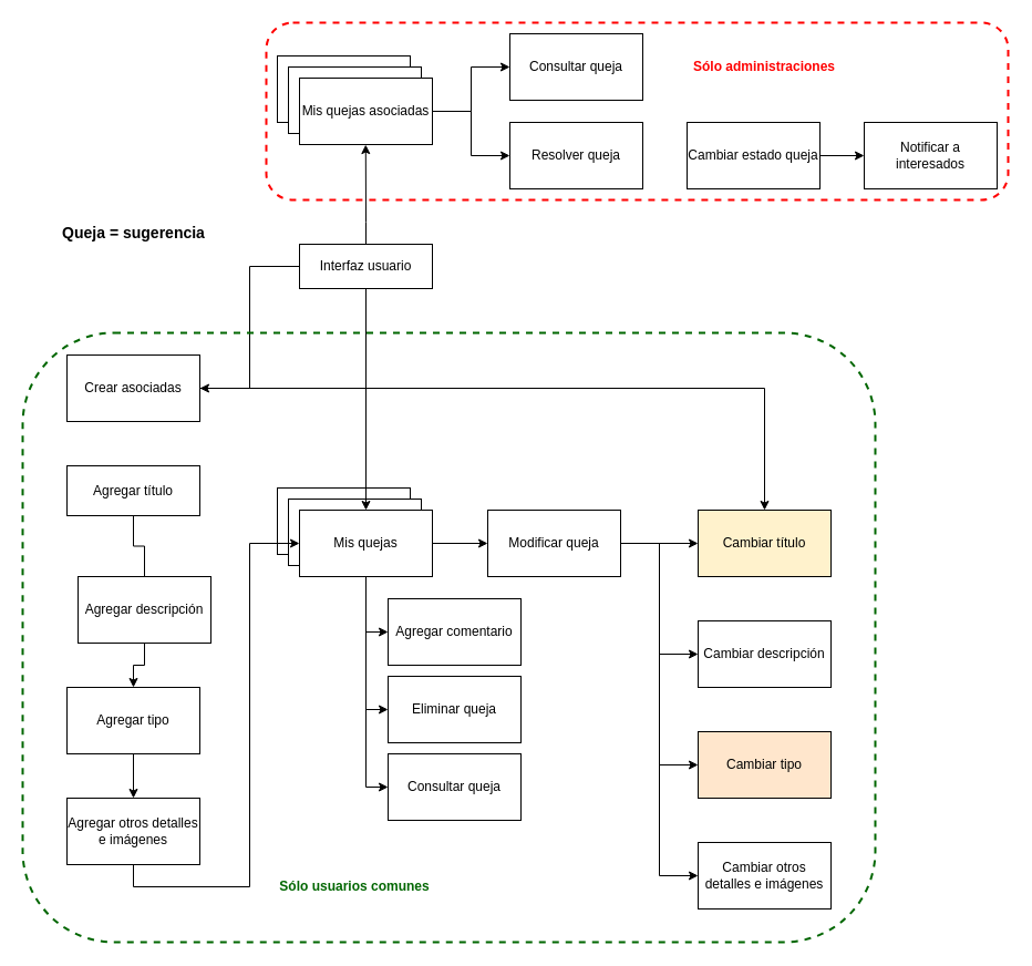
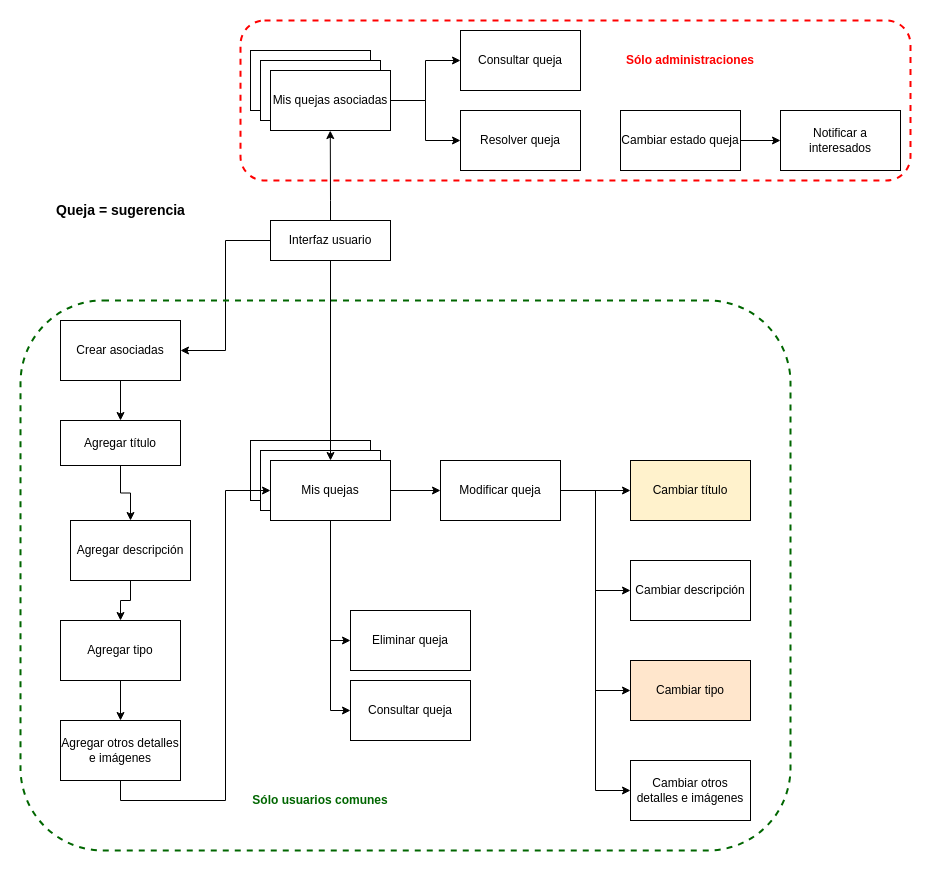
  <mxCell id="0" />
  <mxCell id="1" parent="0" />
- <mxCell id="2" value="" style="edgeStyle=orthogonalEdgeStyle;rounded=0;orthogonalLoop=1;jettySize=auto;html=1;" parent="1" source="3" target="25" edge="1"><mxGeometry relative="1" as="geometry" /></mxCell>
+ <mxCell id="2" value="" style="edgeStyle=orthogonalEdgeStyle;rounded=0;orthogonalLoop=1;jettySize=auto;html=1;" parent="1" source="3" target="7" edge="1"><mxGeometry relative="1" as="geometry" /></mxCell>
  <mxCell id="3" value="Crear asociadas" style="rounded=0;whiteSpace=wrap;html=1;" parent="1" vertex="1"><mxGeometry x="60" y="320" width="120" height="60" as="geometry" /></mxCell>
  <mxCell id="4" value="Queja = sugerencia" style="text;html=1;align=center;verticalAlign=middle;resizable=0;points=[];autosize=1;fontStyle=1;fontSize=14;" parent="1" vertex="1"><mxGeometry x="50" y="200" width="140" height="20" as="geometry" /></mxCell>
  <mxCell id="5" value="Eliminar queja" style="rounded=0;whiteSpace=wrap;html=1;" parent="1" vertex="1"><mxGeometry x="350" y="610" width="120" height="60" as="geometry" /></mxCell>
- <mxCell id="6" value="" style="edgeStyle=orthogonalEdgeStyle;rounded=0;orthogonalLoop=1;jettySize=auto;html=1;endArrow=none;" parent="1" source="7" target="9" edge="1"><mxGeometry relative="1" as="geometry" /></mxCell>
+ <mxCell id="6" value="" style="edgeStyle=orthogonalEdgeStyle;rounded=0;orthogonalLoop=1;jettySize=auto;html=1;" parent="1" source="7" target="9" edge="1"><mxGeometry relative="1" as="geometry" /></mxCell>
  <mxCell id="7" value="Agregar título" style="rounded=0;whiteSpace=wrap;html=1;" parent="1" vertex="1"><mxGeometry x="60" y="420" width="120" height="45" as="geometry" /></mxCell>
  <mxCell id="8" value="" style="edgeStyle=orthogonalEdgeStyle;rounded=0;orthogonalLoop=1;jettySize=auto;html=1;" parent="1" source="9" target="11" edge="1"><mxGeometry relative="1" as="geometry" /></mxCell>
  <mxCell id="9" value="Agregar descripción" style="rounded=0;whiteSpace=wrap;html=1;" parent="1" vertex="1"><mxGeometry x="70" y="520" width="120" height="60" as="geometry" /></mxCell>
  <mxCell id="10" value="" style="edgeStyle=orthogonalEdgeStyle;rounded=0;orthogonalLoop=1;jettySize=auto;html=1;" parent="1" source="11" target="12" edge="1"><mxGeometry relative="1" as="geometry" /></mxCell>
  <mxCell id="11" value="Agregar tipo" style="whiteSpace=wrap;html=1;" parent="1" vertex="1"><mxGeometry x="60" y="620" width="120" height="60" as="geometry" /></mxCell>
  <mxCell id="12" value="Agregar otros detalles e imágenes" style="whiteSpace=wrap;html=1;" parent="1" vertex="1"><mxGeometry x="60" y="720" width="120" height="60" as="geometry" /></mxCell>
  <mxCell id="13" value="" style="rounded=0;whiteSpace=wrap;html=1;" parent="1" vertex="1"><mxGeometry x="250" y="440" width="120" height="60" as="geometry" /></mxCell>
  <mxCell id="14" value="" style="rounded=0;whiteSpace=wrap;html=1;" parent="1" vertex="1"><mxGeometry x="260" y="450" width="120" height="60" as="geometry" /></mxCell>
  <mxCell id="15" value="" style="edgeStyle=orthogonalEdgeStyle;rounded=0;orthogonalLoop=1;jettySize=auto;html=1;" parent="1" source="19" target="24" edge="1"><mxGeometry relative="1" as="geometry" /></mxCell>
- <mxCell id="16" style="edgeStyle=orthogonalEdgeStyle;rounded=0;orthogonalLoop=1;jettySize=auto;html=1;exitX=0.5;exitY=1;exitDx=0;exitDy=0;entryX=0;entryY=0.5;entryDx=0;entryDy=0;" parent="1" source="19" target="34" edge="1"><mxGeometry relative="1" as="geometry" /></mxCell>
  <mxCell id="17" style="edgeStyle=orthogonalEdgeStyle;rounded=0;orthogonalLoop=1;jettySize=auto;html=1;exitX=0.5;exitY=1;exitDx=0;exitDy=0;entryX=0;entryY=0.5;entryDx=0;entryDy=0;" parent="1" source="19" target="5" edge="1"><mxGeometry relative="1" as="geometry" /></mxCell>
  <mxCell id="18" style="edgeStyle=orthogonalEdgeStyle;rounded=0;orthogonalLoop=1;jettySize=auto;html=1;exitX=0.5;exitY=1;exitDx=0;exitDy=0;entryX=0;entryY=0.5;entryDx=0;entryDy=0;" parent="1" source="19" target="40" edge="1"><mxGeometry relative="1" as="geometry" /></mxCell>
  <mxCell id="19" value="Mis quejas" style="whiteSpace=wrap;html=1;" parent="1" vertex="1"><mxGeometry x="270" y="460" width="120" height="60" as="geometry" /></mxCell>
  <mxCell id="20" style="edgeStyle=orthogonalEdgeStyle;rounded=0;orthogonalLoop=1;jettySize=auto;html=1;exitX=1;exitY=0.5;exitDx=0;exitDy=0;entryX=0;entryY=0.5;entryDx=0;entryDy=0;" parent="1" source="24" target="27" edge="1"><mxGeometry relative="1" as="geometry" /></mxCell>
  <mxCell id="21" style="edgeStyle=orthogonalEdgeStyle;rounded=0;orthogonalLoop=1;jettySize=auto;html=1;exitX=1;exitY=0.5;exitDx=0;exitDy=0;entryX=0;entryY=0.5;entryDx=0;entryDy=0;" parent="1" source="24" target="28" edge="1"><mxGeometry relative="1" as="geometry" /></mxCell>
  <mxCell id="22" style="edgeStyle=orthogonalEdgeStyle;rounded=0;orthogonalLoop=1;jettySize=auto;html=1;exitX=1;exitY=0.5;exitDx=0;exitDy=0;entryX=0;entryY=0.5;entryDx=0;entryDy=0;" parent="1" source="24" target="25" edge="1"><mxGeometry relative="1" as="geometry" /></mxCell>
  <mxCell id="23" style="edgeStyle=orthogonalEdgeStyle;rounded=0;orthogonalLoop=1;jettySize=auto;html=1;exitX=1;exitY=0.5;exitDx=0;exitDy=0;entryX=0;entryY=0.5;entryDx=0;entryDy=0;" parent="1" source="24" target="26" edge="1"><mxGeometry relative="1" as="geometry" /></mxCell>
  <mxCell id="24" value="Modificar queja" style="rounded=0;whiteSpace=wrap;html=1;" parent="1" vertex="1"><mxGeometry x="440" y="460" width="120" height="60" as="geometry" /></mxCell>
  <mxCell id="25" value="Cambiar título" style="rounded=0;whiteSpace=wrap;html=1;fillColor=#fff2cc;" parent="1" vertex="1"><mxGeometry x="630" y="460" width="120" height="60" as="geometry" /></mxCell>
  <mxCell id="26" value="Cambiar&amp;nbsp;descripción" style="rounded=0;whiteSpace=wrap;html=1;" parent="1" vertex="1"><mxGeometry x="630" y="560" width="120" height="60" as="geometry" /></mxCell>
  <mxCell id="27" value="Cambiar&amp;nbsp;tipo" style="whiteSpace=wrap;html=1;fillColor=#ffe6cc;" parent="1" vertex="1"><mxGeometry x="630" y="660" width="120" height="60" as="geometry" /></mxCell>
  <mxCell id="28" value="Cambiar&amp;nbsp;otros detalles e imágenes" style="whiteSpace=wrap;html=1;" parent="1" vertex="1"><mxGeometry x="630" y="760" width="120" height="60" as="geometry" /></mxCell>
  <mxCell id="29" style="edgeStyle=orthogonalEdgeStyle;rounded=0;orthogonalLoop=1;jettySize=auto;html=1;exitX=0.5;exitY=1;exitDx=0;exitDy=0;entryX=0;entryY=0.5;entryDx=0;entryDy=0;" parent="1" source="12" target="19" edge="1"><mxGeometry relative="1" as="geometry" /></mxCell>
  <mxCell id="30" style="edgeStyle=orthogonalEdgeStyle;rounded=0;orthogonalLoop=1;jettySize=auto;html=1;exitX=0;exitY=0.5;exitDx=0;exitDy=0;entryX=1;entryY=0.5;entryDx=0;entryDy=0;" parent="1" source="33" target="3" edge="1"><mxGeometry relative="1" as="geometry" /></mxCell>
  <mxCell id="31" style="edgeStyle=orthogonalEdgeStyle;rounded=0;orthogonalLoop=1;jettySize=auto;html=1;exitX=0.5;exitY=1;exitDx=0;exitDy=0;" parent="1" source="33" target="19" edge="1"><mxGeometry relative="1" as="geometry" /></mxCell>
  <mxCell id="32" style="edgeStyle=orthogonalEdgeStyle;rounded=0;orthogonalLoop=1;jettySize=auto;html=1;exitX=0.5;exitY=0;exitDx=0;exitDy=0;entryX=0.134;entryY=0.688;entryDx=0;entryDy=0;entryPerimeter=0;fontColor=#FF0000;" parent="1" source="33" target="46" edge="1"><mxGeometry relative="1" as="geometry" /></mxCell>
  <mxCell id="33" value="Interfaz usuario" style="rounded=0;whiteSpace=wrap;html=1;" parent="1" vertex="1"><mxGeometry x="270" y="220" width="120" height="40" as="geometry" /></mxCell>
- <mxCell id="34" value="Agregar comentario" style="rounded=0;whiteSpace=wrap;html=1;" parent="1" vertex="1"><mxGeometry x="350" y="540" width="120" height="60" as="geometry" /></mxCell>
  <mxCell id="35" value="" style="rounded=0;whiteSpace=wrap;html=1;" parent="1" vertex="1"><mxGeometry x="250" y="50" width="120" height="60" as="geometry" /></mxCell>
  <mxCell id="36" value="" style="rounded=0;whiteSpace=wrap;html=1;" parent="1" vertex="1"><mxGeometry x="260" y="60" width="120" height="60" as="geometry" /></mxCell>
  <mxCell id="37" style="edgeStyle=orthogonalEdgeStyle;rounded=0;orthogonalLoop=1;jettySize=auto;html=1;exitX=1;exitY=0.5;exitDx=0;exitDy=0;entryX=0;entryY=0.5;entryDx=0;entryDy=0;" parent="1" source="39" target="41" edge="1"><mxGeometry relative="1" as="geometry" /></mxCell>
  <mxCell id="38" style="edgeStyle=orthogonalEdgeStyle;rounded=0;orthogonalLoop=1;jettySize=auto;html=1;exitX=1;exitY=0.5;exitDx=0;exitDy=0;entryX=0;entryY=0.5;entryDx=0;entryDy=0;" parent="1" source="39" target="42" edge="1"><mxGeometry relative="1" as="geometry" /></mxCell>
  <mxCell id="39" value="Mis quejas asociadas" style="whiteSpace=wrap;html=1;" parent="1" vertex="1"><mxGeometry x="270" y="70" width="120" height="60" as="geometry" /></mxCell>
  <mxCell id="40" value="Consultar queja" style="rounded=0;whiteSpace=wrap;html=1;" parent="1" vertex="1"><mxGeometry x="350" y="680" width="120" height="60" as="geometry" /></mxCell>
  <mxCell id="41" value="Consultar queja" style="rounded=0;whiteSpace=wrap;html=1;" parent="1" vertex="1"><mxGeometry x="460" y="30" width="120" height="60" as="geometry" /></mxCell>
  <mxCell id="42" value="Resolver queja" style="rounded=0;whiteSpace=wrap;html=1;" parent="1" vertex="1"><mxGeometry x="460" y="110" width="120" height="60" as="geometry" /></mxCell>
  <mxCell id="43" value="" style="edgeStyle=orthogonalEdgeStyle;rounded=0;orthogonalLoop=1;jettySize=auto;html=1;" parent="1" source="44" target="45" edge="1"><mxGeometry relative="1" as="geometry" /></mxCell>
  <mxCell id="44" value="Cambiar estado queja" style="rounded=0;whiteSpace=wrap;html=1;" parent="1" vertex="1"><mxGeometry x="620" y="110" width="120" height="60" as="geometry" /></mxCell>
  <mxCell id="45" value="Notificar a interesados" style="rounded=0;whiteSpace=wrap;html=1;" parent="1" vertex="1"><mxGeometry x="780" y="110" width="120" height="60" as="geometry" /></mxCell>
  <mxCell id="46" value="" style="rounded=1;whiteSpace=wrap;html=1;fillColor=none;dashed=1;strokeColor=#FF0000;strokeWidth=2;" parent="1" vertex="1"><mxGeometry x="240" y="20" width="670" height="160" as="geometry" /></mxCell>
  <mxCell id="47" value="Sólo administraciones" style="text;html=1;align=center;verticalAlign=middle;whiteSpace=wrap;rounded=0;dashed=1;fontColor=#FF0000;fontStyle=1" parent="1" vertex="1"><mxGeometry x="620" y="50" width="140" height="20" as="geometry" /></mxCell>
  <mxCell id="48" value="" style="rounded=1;whiteSpace=wrap;html=1;dashed=1;strokeWidth=2;fillColor=none;perimeterSpacing=0;strokeColor=#006600;" parent="1" vertex="1"><mxGeometry x="20" y="300" width="770" height="550" as="geometry" /></mxCell>
  <mxCell id="49" value="&lt;font&gt;Sólo usuarios comunes&lt;/font&gt;" style="text;html=1;align=center;verticalAlign=middle;whiteSpace=wrap;rounded=0;dashed=1;fontStyle=1;fontColor=#006600;" parent="1" vertex="1"><mxGeometry x="250" y="790" width="140" height="20" as="geometry" /></mxCell>
